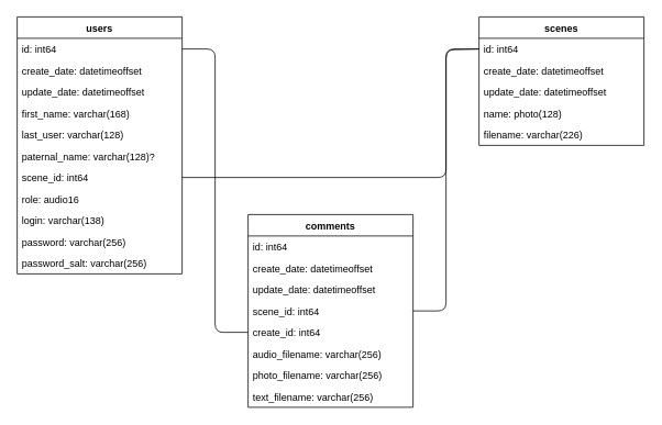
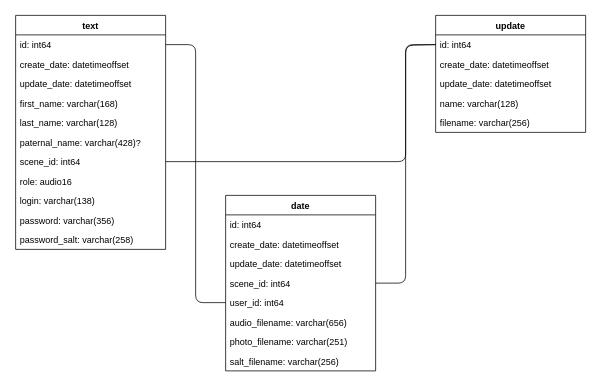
  <mxCell id="0" />
  <mxCell id="1" parent="0" />
- <mxCell id="2" value="users" style="swimlane;fontStyle=1;align=center;verticalAlign=top;childLayout=stackLayout;horizontal=1;startSize=26;horizontalStack=0;resizeParent=1;resizeParentMax=0;resizeLast=0;collapsible=1;marginBottom=0;" parent="1" vertex="1"><mxGeometry x="20" y="20" width="200" height="312" as="geometry" /></mxCell>
+ <mxCell id="2" value="text" style="swimlane;fontStyle=1;align=center;verticalAlign=top;childLayout=stackLayout;horizontal=1;startSize=26;horizontalStack=0;resizeParent=1;resizeParentMax=0;resizeLast=0;collapsible=1;marginBottom=0;" parent="1" vertex="1"><mxGeometry x="20" y="20" width="200" height="312" as="geometry" /></mxCell>
  <mxCell id="3" value="id: int64" style="text;strokeColor=none;fillColor=none;align=left;verticalAlign=top;spacingLeft=4;spacingRight=4;overflow=hidden;rotatable=0;points=[[0,0.5],[1,0.5]];portConstraint=eastwest;" parent="2" vertex="1"><mxGeometry y="26" width="200" height="26" as="geometry" /></mxCell>
  <mxCell id="4" value="create_date: datetimeoffset" style="text;strokeColor=none;fillColor=none;align=left;verticalAlign=top;spacingLeft=4;spacingRight=4;overflow=hidden;rotatable=0;points=[[0,0.5],[1,0.5]];portConstraint=eastwest;" parent="2" vertex="1"><mxGeometry y="52" width="200" height="26" as="geometry" /></mxCell>
  <mxCell id="5" value="update_date: datetimeoffset" style="text;strokeColor=none;fillColor=none;align=left;verticalAlign=top;spacingLeft=4;spacingRight=4;overflow=hidden;rotatable=0;points=[[0,0.5],[1,0.5]];portConstraint=eastwest;" parent="2" vertex="1"><mxGeometry y="78" width="200" height="26" as="geometry" /></mxCell>
  <mxCell id="6" value="first_name: varchar(168)" style="text;strokeColor=none;fillColor=none;align=left;verticalAlign=top;spacingLeft=4;spacingRight=4;overflow=hidden;rotatable=0;points=[[0,0.5],[1,0.5]];portConstraint=eastwest;" parent="2" vertex="1"><mxGeometry y="104" width="200" height="26" as="geometry" /></mxCell>
- <mxCell id="7" value="last_user: varchar(128)" style="text;strokeColor=none;fillColor=none;align=left;verticalAlign=top;spacingLeft=4;spacingRight=4;overflow=hidden;rotatable=0;points=[[0,0.5],[1,0.5]];portConstraint=eastwest;" parent="2" vertex="1"><mxGeometry y="130" width="200" height="26" as="geometry" /></mxCell>
- <mxCell id="8" value="paternal_name: varchar(128)?" style="text;strokeColor=none;fillColor=none;align=left;verticalAlign=top;spacingLeft=4;spacingRight=4;overflow=hidden;rotatable=0;points=[[0,0.5],[1,0.5]];portConstraint=eastwest;" parent="2" vertex="1"><mxGeometry y="156" width="200" height="26" as="geometry" /></mxCell>
+ <mxCell id="7" value="last_name: varchar(128)" style="text;strokeColor=none;fillColor=none;align=left;verticalAlign=top;spacingLeft=4;spacingRight=4;overflow=hidden;rotatable=0;points=[[0,0.5],[1,0.5]];portConstraint=eastwest;" parent="2" vertex="1"><mxGeometry y="130" width="200" height="26" as="geometry" /></mxCell>
+ <mxCell id="8" value="paternal_name: varchar(428)?" style="text;strokeColor=none;fillColor=none;align=left;verticalAlign=top;spacingLeft=4;spacingRight=4;overflow=hidden;rotatable=0;points=[[0,0.5],[1,0.5]];portConstraint=eastwest;" parent="2" vertex="1"><mxGeometry y="156" width="200" height="26" as="geometry" /></mxCell>
  <mxCell id="9" value="scene_id: int64" style="text;strokeColor=none;fillColor=none;align=left;verticalAlign=top;spacingLeft=4;spacingRight=4;overflow=hidden;rotatable=0;points=[[0,0.5],[1,0.5]];portConstraint=eastwest;" vertex="1" parent="2"><mxGeometry y="182" width="200" height="26" as="geometry" /></mxCell>
  <mxCell id="10" value="role: audio16" style="text;strokeColor=none;fillColor=none;align=left;verticalAlign=top;spacingLeft=4;spacingRight=4;overflow=hidden;rotatable=0;points=[[0,0.5],[1,0.5]];portConstraint=eastwest;" parent="2" vertex="1"><mxGeometry y="208" width="200" height="26" as="geometry" /></mxCell>
  <mxCell id="11" value="login: varchar(138)" style="text;strokeColor=none;fillColor=none;align=left;verticalAlign=top;spacingLeft=4;spacingRight=4;overflow=hidden;rotatable=0;points=[[0,0.5],[1,0.5]];portConstraint=eastwest;" parent="2" vertex="1"><mxGeometry y="234" width="200" height="26" as="geometry" /></mxCell>
- <mxCell id="12" value="password: varchar(256)" style="text;strokeColor=none;fillColor=none;align=left;verticalAlign=top;spacingLeft=4;spacingRight=4;overflow=hidden;rotatable=0;points=[[0,0.5],[1,0.5]];portConstraint=eastwest;" parent="2" vertex="1"><mxGeometry y="260" width="200" height="26" as="geometry" /></mxCell>
- <mxCell id="13" value="password_salt: varchar(256)" style="text;strokeColor=none;fillColor=none;align=left;verticalAlign=top;spacingLeft=4;spacingRight=4;overflow=hidden;rotatable=0;points=[[0,0.5],[1,0.5]];portConstraint=eastwest;" parent="2" vertex="1"><mxGeometry y="286" width="200" height="26" as="geometry" /></mxCell>
- <mxCell id="14" value="scenes" style="swimlane;fontStyle=1;align=center;verticalAlign=top;childLayout=stackLayout;horizontal=1;startSize=26;horizontalStack=0;resizeParent=1;resizeParentMax=0;resizeLast=0;collapsible=1;marginBottom=0;" parent="1" vertex="1"><mxGeometry x="580" y="20" width="200" height="156" as="geometry" /></mxCell>
+ <mxCell id="12" value="password: varchar(356)" style="text;strokeColor=none;fillColor=none;align=left;verticalAlign=top;spacingLeft=4;spacingRight=4;overflow=hidden;rotatable=0;points=[[0,0.5],[1,0.5]];portConstraint=eastwest;" parent="2" vertex="1"><mxGeometry y="260" width="200" height="26" as="geometry" /></mxCell>
+ <mxCell id="13" value="password_salt: varchar(258)" style="text;strokeColor=none;fillColor=none;align=left;verticalAlign=top;spacingLeft=4;spacingRight=4;overflow=hidden;rotatable=0;points=[[0,0.5],[1,0.5]];portConstraint=eastwest;" parent="2" vertex="1"><mxGeometry y="286" width="200" height="26" as="geometry" /></mxCell>
+ <mxCell id="14" value="update" style="swimlane;fontStyle=1;align=center;verticalAlign=top;childLayout=stackLayout;horizontal=1;startSize=26;horizontalStack=0;resizeParent=1;resizeParentMax=0;resizeLast=0;collapsible=1;marginBottom=0;" parent="1" vertex="1"><mxGeometry x="580" y="20" width="200" height="156" as="geometry" /></mxCell>
  <mxCell id="15" value="id: int64" style="text;strokeColor=none;fillColor=none;align=left;verticalAlign=top;spacingLeft=4;spacingRight=4;overflow=hidden;rotatable=0;points=[[0,0.5],[1,0.5]];portConstraint=eastwest;" parent="14" vertex="1"><mxGeometry y="26" width="200" height="26" as="geometry" /></mxCell>
  <mxCell id="16" value="create_date: datetimeoffset" style="text;strokeColor=none;fillColor=none;align=left;verticalAlign=top;spacingLeft=4;spacingRight=4;overflow=hidden;rotatable=0;points=[[0,0.5],[1,0.5]];portConstraint=eastwest;" parent="14" vertex="1"><mxGeometry y="52" width="200" height="26" as="geometry" /></mxCell>
  <mxCell id="17" value="update_date: datetimeoffset" style="text;strokeColor=none;fillColor=none;align=left;verticalAlign=top;spacingLeft=4;spacingRight=4;overflow=hidden;rotatable=0;points=[[0,0.5],[1,0.5]];portConstraint=eastwest;" parent="14" vertex="1"><mxGeometry y="78" width="200" height="26" as="geometry" /></mxCell>
- <mxCell id="18" value="name: photo(128)" style="text;strokeColor=none;fillColor=none;align=left;verticalAlign=top;spacingLeft=4;spacingRight=4;overflow=hidden;rotatable=0;points=[[0,0.5],[1,0.5]];portConstraint=eastwest;" parent="14" vertex="1"><mxGeometry y="104" width="200" height="26" as="geometry" /></mxCell>
- <mxCell id="19" value="filename: varchar(226)" style="text;strokeColor=none;fillColor=none;align=left;verticalAlign=top;spacingLeft=4;spacingRight=4;overflow=hidden;rotatable=0;points=[[0,0.5],[1,0.5]];portConstraint=eastwest;" parent="14" vertex="1"><mxGeometry y="130" width="200" height="26" as="geometry" /></mxCell>
- <mxCell id="20" value="comments" style="swimlane;fontStyle=1;align=center;verticalAlign=top;childLayout=stackLayout;horizontal=1;startSize=26;horizontalStack=0;resizeParent=1;resizeParentMax=0;resizeLast=0;collapsible=1;marginBottom=0;" parent="1" vertex="1"><mxGeometry x="300" y="260" width="200" height="234" as="geometry" /></mxCell>
+ <mxCell id="18" value="name: varchar(128)" style="text;strokeColor=none;fillColor=none;align=left;verticalAlign=top;spacingLeft=4;spacingRight=4;overflow=hidden;rotatable=0;points=[[0,0.5],[1,0.5]];portConstraint=eastwest;" parent="14" vertex="1"><mxGeometry y="104" width="200" height="26" as="geometry" /></mxCell>
+ <mxCell id="19" value="filename: varchar(256)" style="text;strokeColor=none;fillColor=none;align=left;verticalAlign=top;spacingLeft=4;spacingRight=4;overflow=hidden;rotatable=0;points=[[0,0.5],[1,0.5]];portConstraint=eastwest;" parent="14" vertex="1"><mxGeometry y="130" width="200" height="26" as="geometry" /></mxCell>
+ <mxCell id="20" value="date" style="swimlane;fontStyle=1;align=center;verticalAlign=top;childLayout=stackLayout;horizontal=1;startSize=26;horizontalStack=0;resizeParent=1;resizeParentMax=0;resizeLast=0;collapsible=1;marginBottom=0;" parent="1" vertex="1"><mxGeometry x="300" y="260" width="200" height="234" as="geometry" /></mxCell>
  <mxCell id="21" value="id: int64" style="text;strokeColor=none;fillColor=none;align=left;verticalAlign=top;spacingLeft=4;spacingRight=4;overflow=hidden;rotatable=0;points=[[0,0.5],[1,0.5]];portConstraint=eastwest;" parent="20" vertex="1"><mxGeometry y="26" width="200" height="26" as="geometry" /></mxCell>
  <mxCell id="22" value="create_date: datetimeoffset" style="text;strokeColor=none;fillColor=none;align=left;verticalAlign=top;spacingLeft=4;spacingRight=4;overflow=hidden;rotatable=0;points=[[0,0.5],[1,0.5]];portConstraint=eastwest;" parent="20" vertex="1"><mxGeometry y="52" width="200" height="26" as="geometry" /></mxCell>
  <mxCell id="23" value="update_date: datetimeoffset" style="text;strokeColor=none;fillColor=none;align=left;verticalAlign=top;spacingLeft=4;spacingRight=4;overflow=hidden;rotatable=0;points=[[0,0.5],[1,0.5]];portConstraint=eastwest;" parent="20" vertex="1"><mxGeometry y="78" width="200" height="26" as="geometry" /></mxCell>
  <mxCell id="24" value="scene_id: int64" style="text;strokeColor=none;fillColor=none;align=left;verticalAlign=top;spacingLeft=4;spacingRight=4;overflow=hidden;rotatable=0;points=[[0,0.5],[1,0.5]];portConstraint=eastwest;" parent="20" vertex="1"><mxGeometry y="104" width="200" height="26" as="geometry" /></mxCell>
- <mxCell id="25" value="create_id: int64" style="text;strokeColor=none;fillColor=none;align=left;verticalAlign=top;spacingLeft=4;spacingRight=4;overflow=hidden;rotatable=0;points=[[0,0.5],[1,0.5]];portConstraint=eastwest;" parent="20" vertex="1"><mxGeometry y="130" width="200" height="26" as="geometry" /></mxCell>
- <mxCell id="26" value="audio_filename: varchar(256)" style="text;strokeColor=none;fillColor=none;align=left;verticalAlign=top;spacingLeft=4;spacingRight=4;overflow=hidden;rotatable=0;points=[[0,0.5],[1,0.5]];portConstraint=eastwest;" parent="20" vertex="1"><mxGeometry y="156" width="200" height="26" as="geometry" /></mxCell>
- <mxCell id="27" value="photo_filename: varchar(256)" style="text;strokeColor=none;fillColor=none;align=left;verticalAlign=top;spacingLeft=4;spacingRight=4;overflow=hidden;rotatable=0;points=[[0,0.5],[1,0.5]];portConstraint=eastwest;" parent="20" vertex="1"><mxGeometry y="182" width="200" height="26" as="geometry" /></mxCell>
- <mxCell id="28" value="text_filename: varchar(256)" style="text;strokeColor=none;fillColor=none;align=left;verticalAlign=top;spacingLeft=4;spacingRight=4;overflow=hidden;rotatable=0;points=[[0,0.5],[1,0.5]];portConstraint=eastwest;" parent="20" vertex="1"><mxGeometry y="208" width="200" height="26" as="geometry" /></mxCell>
+ <mxCell id="25" value="user_id: int64" style="text;strokeColor=none;fillColor=none;align=left;verticalAlign=top;spacingLeft=4;spacingRight=4;overflow=hidden;rotatable=0;points=[[0,0.5],[1,0.5]];portConstraint=eastwest;" parent="20" vertex="1"><mxGeometry y="130" width="200" height="26" as="geometry" /></mxCell>
+ <mxCell id="26" value="audio_filename: varchar(656)" style="text;strokeColor=none;fillColor=none;align=left;verticalAlign=top;spacingLeft=4;spacingRight=4;overflow=hidden;rotatable=0;points=[[0,0.5],[1,0.5]];portConstraint=eastwest;" parent="20" vertex="1"><mxGeometry y="156" width="200" height="26" as="geometry" /></mxCell>
+ <mxCell id="27" value="photo_filename: varchar(251)" style="text;strokeColor=none;fillColor=none;align=left;verticalAlign=top;spacingLeft=4;spacingRight=4;overflow=hidden;rotatable=0;points=[[0,0.5],[1,0.5]];portConstraint=eastwest;" parent="20" vertex="1"><mxGeometry y="182" width="200" height="26" as="geometry" /></mxCell>
+ <mxCell id="28" value="salt_filename: varchar(256)" style="text;strokeColor=none;fillColor=none;align=left;verticalAlign=top;spacingLeft=4;spacingRight=4;overflow=hidden;rotatable=0;points=[[0,0.5],[1,0.5]];portConstraint=eastwest;" parent="20" vertex="1"><mxGeometry y="208" width="200" height="26" as="geometry" /></mxCell>
  <mxCell id="29" value="" style="endArrow=none;html=1;rounded=1;entryX=0;entryY=0.5;entryDx=0;entryDy=0;exitX=1;exitY=0.5;exitDx=0;exitDy=0;" parent="1" source="24" target="15" edge="1"><mxGeometry width="50" height="50" relative="1" as="geometry"><mxPoint x="510" y="173" as="sourcePoint" /><mxPoint x="590" y="69" as="targetPoint" /><Array as="points"><mxPoint x="540" y="377" /><mxPoint x="540" y="59" /></Array></mxGeometry></mxCell>
  <mxCell id="30" value="" style="endArrow=none;html=1;rounded=1;entryX=0;entryY=0.5;entryDx=0;entryDy=0;exitX=1;exitY=0.5;exitDx=0;exitDy=0;" parent="1" source="3" target="25" edge="1"><mxGeometry width="50" height="50" relative="1" as="geometry"><mxPoint x="230" y="69" as="sourcePoint" /><mxPoint x="310" y="147" as="targetPoint" /><Array as="points"><mxPoint x="260" y="59" /><mxPoint x="260" y="403" /></Array></mxGeometry></mxCell>
  <mxCell id="31" value="" style="endArrow=none;html=1;rounded=1;entryX=0;entryY=0.5;entryDx=0;entryDy=0;exitX=1;exitY=0.5;exitDx=0;exitDy=0;" edge="1" parent="1" source="9" target="15"><mxGeometry width="50" height="50" relative="1" as="geometry"><mxPoint x="230" y="69" as="sourcePoint" /><mxPoint x="310" y="413" as="targetPoint" /><Array as="points"><mxPoint x="540" y="215" /><mxPoint x="540" y="60" /></Array></mxGeometry></mxCell>
